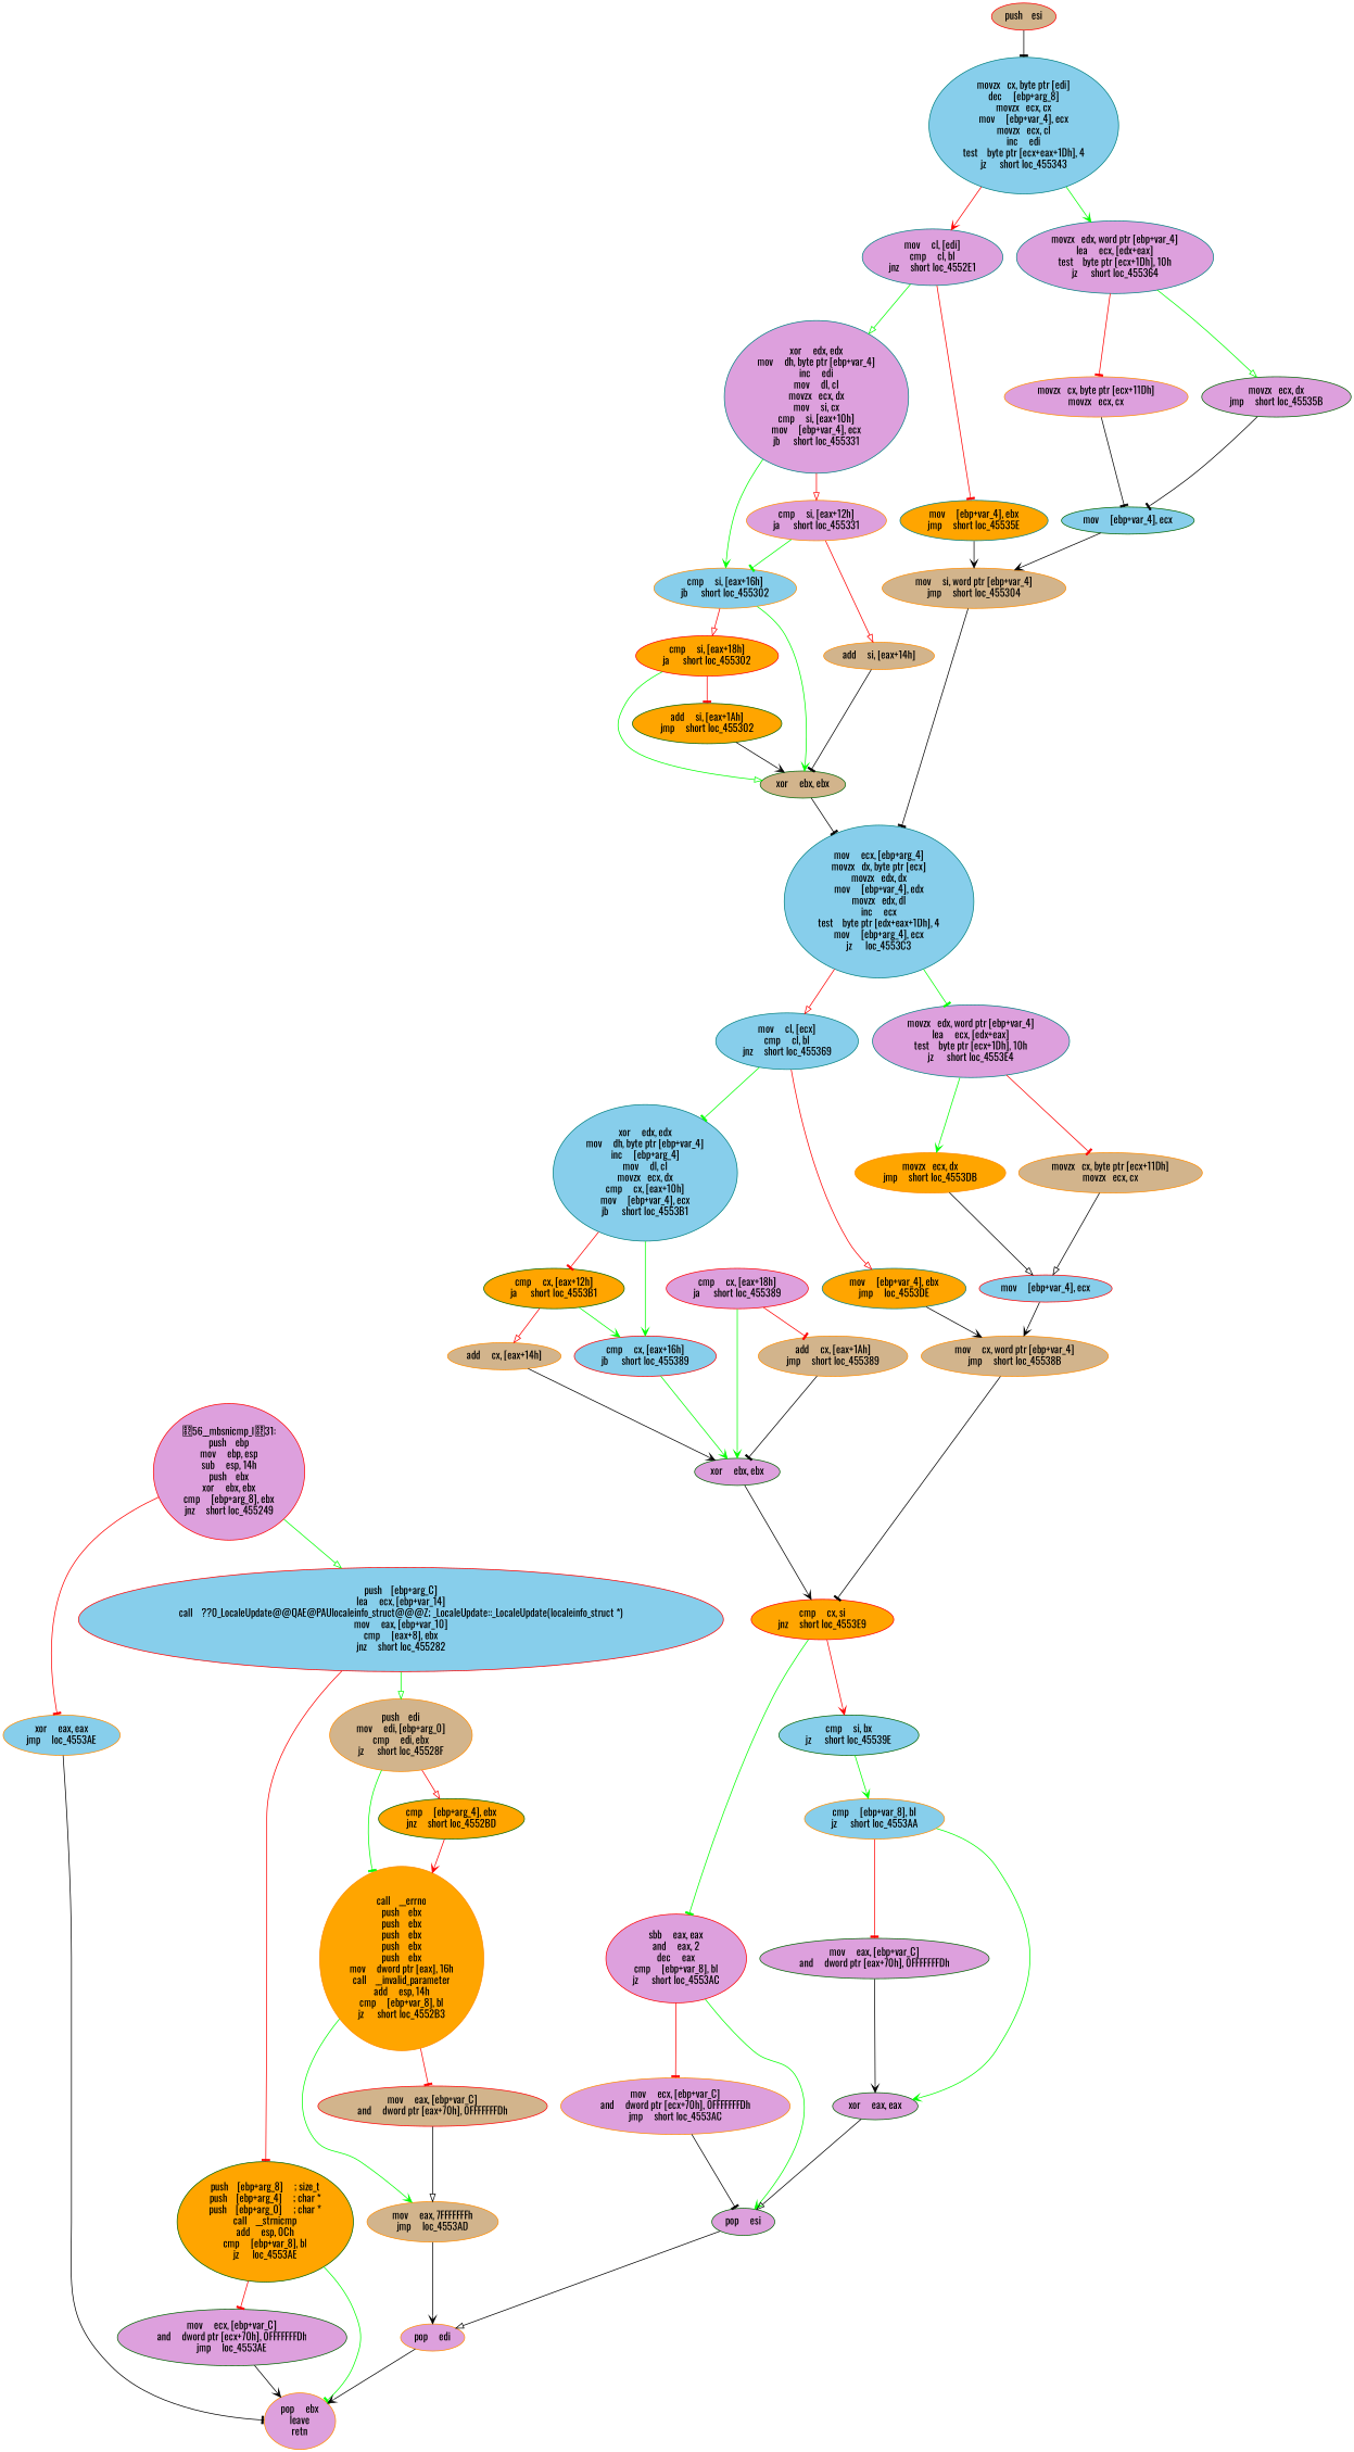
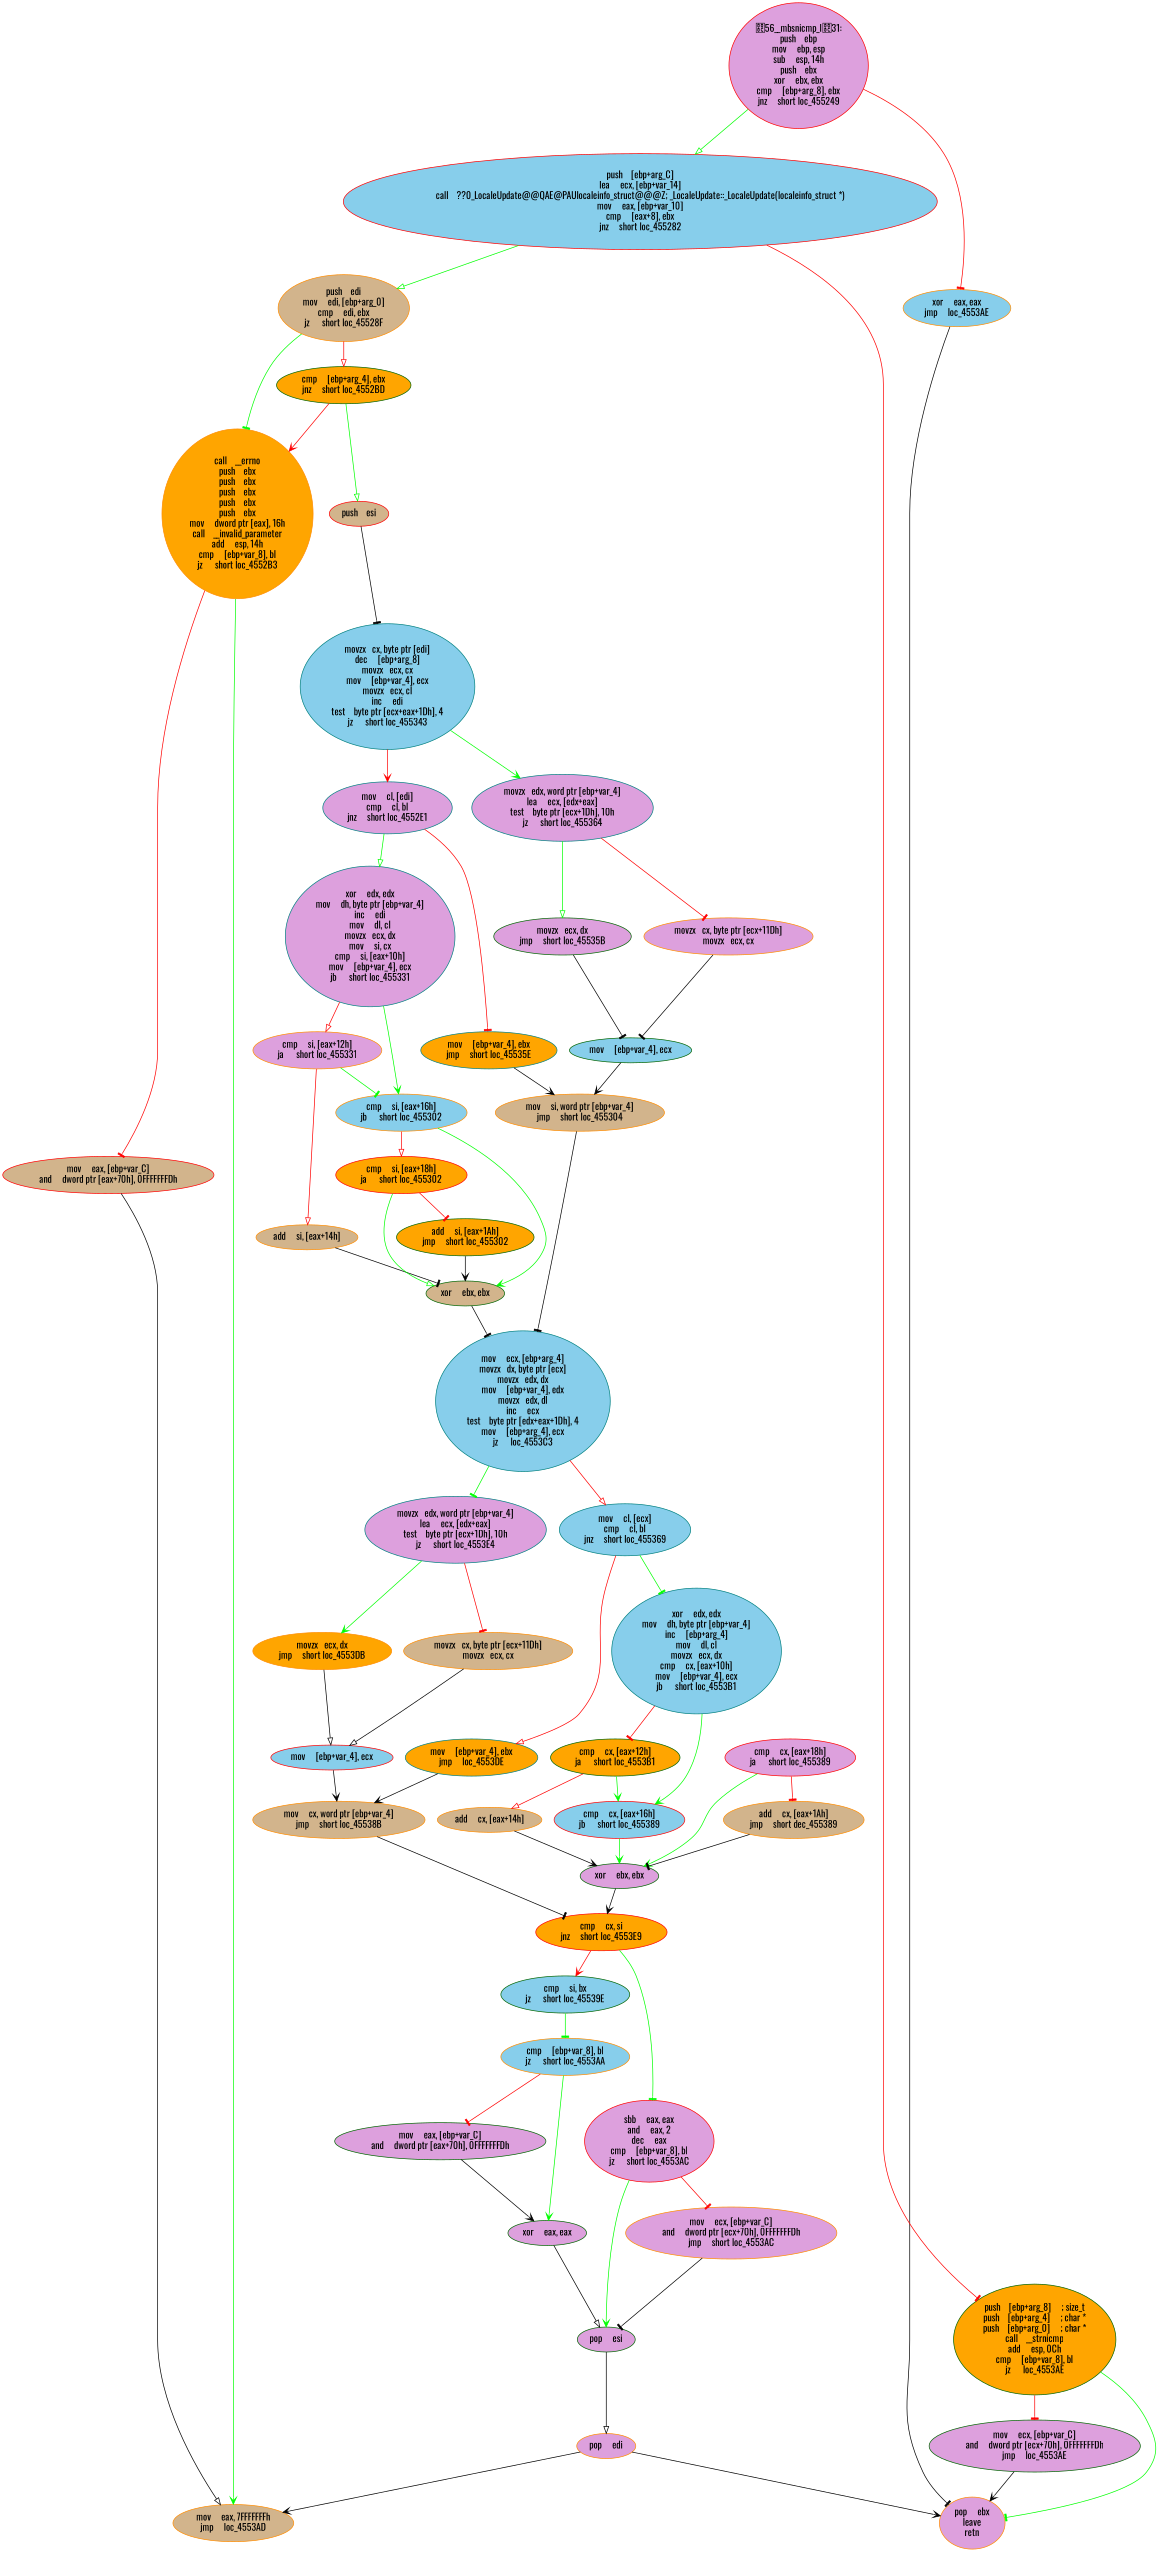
  digraph {
    fontname=Oswald
    node [color=darkorange fillcolor=plum fontname=Oswald style=filled]
    edge [arrowhead=tee color=black fontname=Oswald]
    n1 [color=red label="56__mbsnicmp_l31:\npush    ebp\nmov     ebp, esp\nsub     esp, 14h\npush    ebx\nxor     ebx, ebx\ncmp     [ebp+arg_8], ebx\njnz     short loc_455249"]
    n2 [fillcolor=skyblue label="xor     eax, eax\njmp     loc_4553AE"]
    n3 [color=red fillcolor=skyblue label="push    [ebp+arg_C]\nlea     ecx, [ebp+var_14]\ncall    ??0_LocaleUpdate@@QAE@PAUlocaleinfo_struct@@@Z; _LocaleUpdate::_LocaleUpdate(localeinfo_struct *)\nmov     eax, [ebp+var_10]\ncmp     [eax+8], ebx\njnz     short loc_455282"]
    n4 [label="pop     ebx\nleave\nretn"]
    n5 [color=darkgreen fillcolor=orange label="push    [ebp+arg_8]     ; size_t\npush    [ebp+arg_4]     ; char *\npush    [ebp+arg_0]     ; char *\ncall    __strnicmp\nadd     esp, 0Ch\ncmp     [ebp+var_8], bl\njz      loc_4553AE"]
    n6 [fillcolor=tan label="push    edi\nmov     edi, [ebp+arg_0]\ncmp     edi, ebx\njz      short loc_45528F"]
    n7 [color=darkgreen label="mov     ecx, [ebp+var_C]\nand     dword ptr [ecx+70h], 0FFFFFFFDh\njmp     loc_4553AE"]
    n8 [color=darkgreen fillcolor=orange label="cmp     [ebp+arg_4], ebx\njnz     short loc_4552BD"]
    n9 [fillcolor=orange label="call    __errno\npush    ebx\npush    ebx\npush    ebx\npush    ebx\npush    ebx\nmov     dword ptr [eax], 16h\ncall    __invalid_parameter\nadd     esp, 14h\ncmp     [ebp+var_8], bl\njz      short loc_4552B3"]
    n10 [color=red fillcolor=tan label="push    esi"]
    n11 [color=red fillcolor=tan label="mov     eax, [ebp+var_C]\nand     dword ptr [eax+70h], 0FFFFFFFDh"]
    n12 [fillcolor=tan label="mov     eax, 7FFFFFFFh\njmp     loc_4553AD"]
    n13 [color=teal fillcolor=skyblue label="movzx   cx, byte ptr [edi]\ndec     [ebp+arg_8]\nmovzx   ecx, cx\nmov     [ebp+var_4], ecx\nmovzx   ecx, cl\ninc     edi\ntest    byte ptr [ecx+eax+1Dh], 4\njz      short loc_455343"]
    n14 [label="pop     edi"]
    n15 [color=teal label="mov     cl, [edi]\ncmp     cl, bl\njnz     short loc_4552E1"]
    n16 [color=teal label="movzx   edx, word ptr [ebp+var_4]\nlea     ecx, [edx+eax]\ntest    byte ptr [ecx+1Dh], 10h\njz      short loc_455364"]
    n17 [color=teal fillcolor=orange label="mov     [ebp+var_4], ebx\njmp     short loc_45535E"]
    n18 [color=teal label="xor     edx, edx\nmov     dh, byte ptr [ebp+var_4]\ninc     edi\nmov     dl, cl\nmovzx   ecx, dx\nmov     si, cx\ncmp     si, [eax+10h]\nmov     [ebp+var_4], ecx\njb      short loc_455331"]
    n19 [label="movzx   cx, byte ptr [ecx+11Dh]\nmovzx   ecx, cx"]
    n20 [color=darkgreen label="movzx   ecx, dx\njmp     short loc_45535B"]
    n21 [fillcolor=tan label="mov     si, word ptr [ebp+var_4]\njmp     short loc_455304"]
    n22 [label="cmp     si, [eax+12h]\nja      short loc_455331"]
    n23 [fillcolor=skyblue label="cmp     si, [eax+16h]\njb      short loc_455302"]
    n24 [color=teal fillcolor=skyblue label="mov     ecx, [ebp+arg_4]\nmovzx   dx, byte ptr [ecx]\nmovzx   edx, dx\nmov     [ebp+var_4], edx\nmovzx   edx, dl\ninc     ecx\ntest    byte ptr [edx+eax+1Dh], 4\nmov     [ebp+arg_4], ecx\njz      loc_4553C3"]
    n25 [fillcolor=tan label="add     si, [eax+14h]"]
    n26 [color=darkgreen fillcolor=tan label="xor     ebx, ebx"]
    n27 [color=red fillcolor=orange label="cmp     si, [eax+18h]\nja      short loc_455302"]
    n28 [color=teal fillcolor=skyblue label="mov     cl, [ecx]\ncmp     cl, bl\njnz     short loc_455369"]
    n29 [color=teal label="movzx   edx, word ptr [ebp+var_4]\nlea     ecx, [edx+eax]\ntest    byte ptr [ecx+1Dh], 10h\njz      short loc_4553E4"]
    n30 [color=teal fillcolor=orange label="mov     [ebp+var_4], ebx\njmp     loc_4553DE"]
    n31 [color=teal fillcolor=skyblue label="xor     edx, edx\nmov     dh, byte ptr [ebp+var_4]\ninc     [ebp+arg_4]\nmov     dl, cl\nmovzx   ecx, dx\ncmp     cx, [eax+10h]\nmov     [ebp+var_4], ecx\njb      short loc_4553B1"]
    n32 [fillcolor=tan label="movzx   cx, byte ptr [ecx+11Dh]\nmovzx   ecx, cx"]
    n33 [fillcolor=orange label="movzx   ecx, dx\njmp     short loc_4553DB"]
    n34 [fillcolor=tan label="mov     cx, word ptr [ebp+var_4]\njmp     short loc_45538B"]
    n35 [color=darkgreen fillcolor=orange label="cmp     cx, [eax+12h]\nja      short loc_4553B1"]
    n36 [color=red fillcolor=skyblue label="cmp     cx, [eax+16h]\njb      short loc_455389"]
    n37 [color=red fillcolor=orange label="cmp     cx, si\njnz     short loc_4553E9"]
    n38 [color=darkgreen fillcolor=orange label="add     si, [eax+1Ah]\njmp     short loc_455302"]
    n39 [color=darkgreen fillcolor=skyblue label="mov     [ebp+var_4], ecx"]
    n40 [fillcolor=tan label="add     cx, [eax+14h]"]
    n41 [color=darkgreen label="xor     ebx, ebx"]
    n42 [color=darkgreen fillcolor=skyblue label="cmp     si, bx\njz      short loc_45539E"]
    n43 [color=red label="sbb     eax, eax\nand     eax, 2\ndec     eax\ncmp     [ebp+var_8], bl\njz      short loc_4553AC"]
    n44 [fillcolor=skyblue label="cmp     [ebp+var_8], bl\njz      short loc_4553AA"]
    n45 [color=darkgreen label="pop     esi"]
    n46 [label="mov     ecx, [ebp+var_C]\nand     dword ptr [ecx+70h], 0FFFFFFFDh\njmp     short loc_4553AC"]
    n47 [color=darkgreen label="mov     eax, [ebp+var_C]\nand     dword ptr [eax+70h], 0FFFFFFFDh"]
    n48 [color=darkgreen label="xor     eax, eax"]
    n49 [color=red label="cmp     cx, [eax+18h]\nja      short loc_455389"]
-   n50 [fillcolor=tan label="add     cx, [eax+1Ah]\njmp     short loc_455389"]
+   n50 [fillcolor=tan label="add     cx, [eax+1Ah]\njmp     short dec_455389"]
    n51 [color=red fillcolor=skyblue label="mov     [ebp+var_4], ecx"]
    n1 -> n2 [color=red]
    n1 -> n3 [arrowhead=onormal color=green]
    n2 -> n4
    n3 -> n5 [color=red]
    n3 -> n6 [arrowhead=onormal color=green]
    n5 -> n4 [color=green]
    n5 -> n7 [color=red]
    n6 -> n8 [arrowhead=onormal color=red]
    n6 -> n9 [color=green]
    n7 -> n4 [arrowhead=vee]
    n8 -> n9 [arrowhead=vee color=red]
+   n8 -> n10 [arrowhead=onormal color=green]
    n9 -> n11 [color=red]
    n9 -> n12 [arrowhead=vee color=green]
    n10 -> n13
    n11 -> n12 [arrowhead=onormal]
-   n12 -> n14 [arrowhead=vee]
+   n14 -> n12 [arrowhead=vee]
    n13 -> n15 [arrowhead=vee color=red]
    n13 -> n16 [arrowhead=vee color=green]
    n14 -> n4 [arrowhead=vee]
    n15 -> n17 [color=red]
    n15 -> n18 [arrowhead=onormal color=green]
    n16 -> n19 [color=red]
    n16 -> n20 [arrowhead=onormal color=green]
    n17 -> n21 [arrowhead=vee]
    n18 -> n22 [arrowhead=onormal color=red]
    n18 -> n23 [arrowhead=vee color=green]
    n19 -> n39
    n20 -> n39
    n21 -> n24
    n22 -> n23 [color=green]
    n22 -> n25 [arrowhead=onormal color=red]
    n23 -> n26 [arrowhead=vee color=green]
    n23 -> n27 [arrowhead=onormal color=red]
    n24 -> n28 [arrowhead=onormal color=red]
    n24 -> n29 [color=green]
    n25 -> n26
    n26 -> n24
    n27 -> n26 [arrowhead=onormal color=green]
    n27 -> n38 [color=red]
    n28 -> n30 [arrowhead=onormal color=red]
    n28 -> n31 [color=green]
    n29 -> n32 [color=red]
    n29 -> n33 [arrowhead=vee color=green]
    n30 -> n34 [arrowhead=vee]
    n31 -> n35 [color=red]
    n31 -> n36 [arrowhead=vee color=green]
    n32 -> n51 [arrowhead=onormal]
    n33 -> n51 [arrowhead=onormal]
    n34 -> n37
    n35 -> n36 [arrowhead=vee color=green]
    n35 -> n40 [arrowhead=onormal color=red]
    n36 -> n41 [arrowhead=vee color=green]
    n37 -> n42 [arrowhead=vee color=red]
    n37 -> n43 [color=green]
    n38 -> n26 [arrowhead=vee]
    n39 -> n21 [arrowhead=vee]
    n40 -> n41 [arrowhead=vee]
    n41 -> n37 [arrowhead=vee]
-   n42 -> n44 [arrowhead=vee color=green]
+   n42 -> n44 [color=green]
    n43 -> n45 [arrowhead=vee color=green]
    n43 -> n46 [color=red]
    n44 -> n47 [color=red]
    n44 -> n48 [arrowhead=vee color=green]
    n45 -> n14 [arrowhead=onormal]
    n46 -> n45
    n47 -> n48 [arrowhead=vee]
    n48 -> n45 [arrowhead=onormal]
    n49 -> n41 [arrowhead=vee color=green]
    n49 -> n50 [color=red]
    n50 -> n41
    n51 -> n34 [arrowhead=vee]
  }
